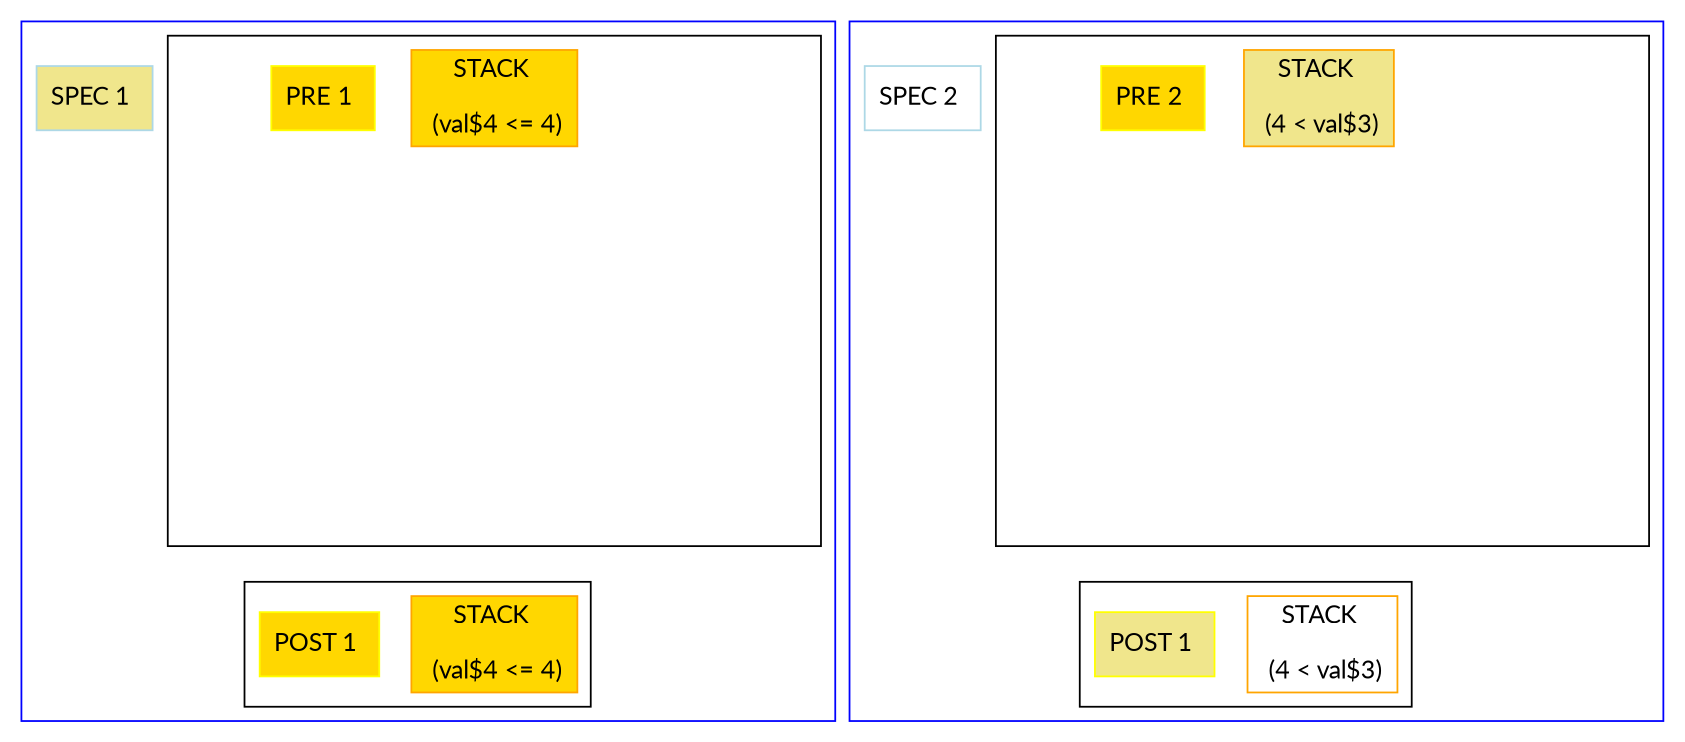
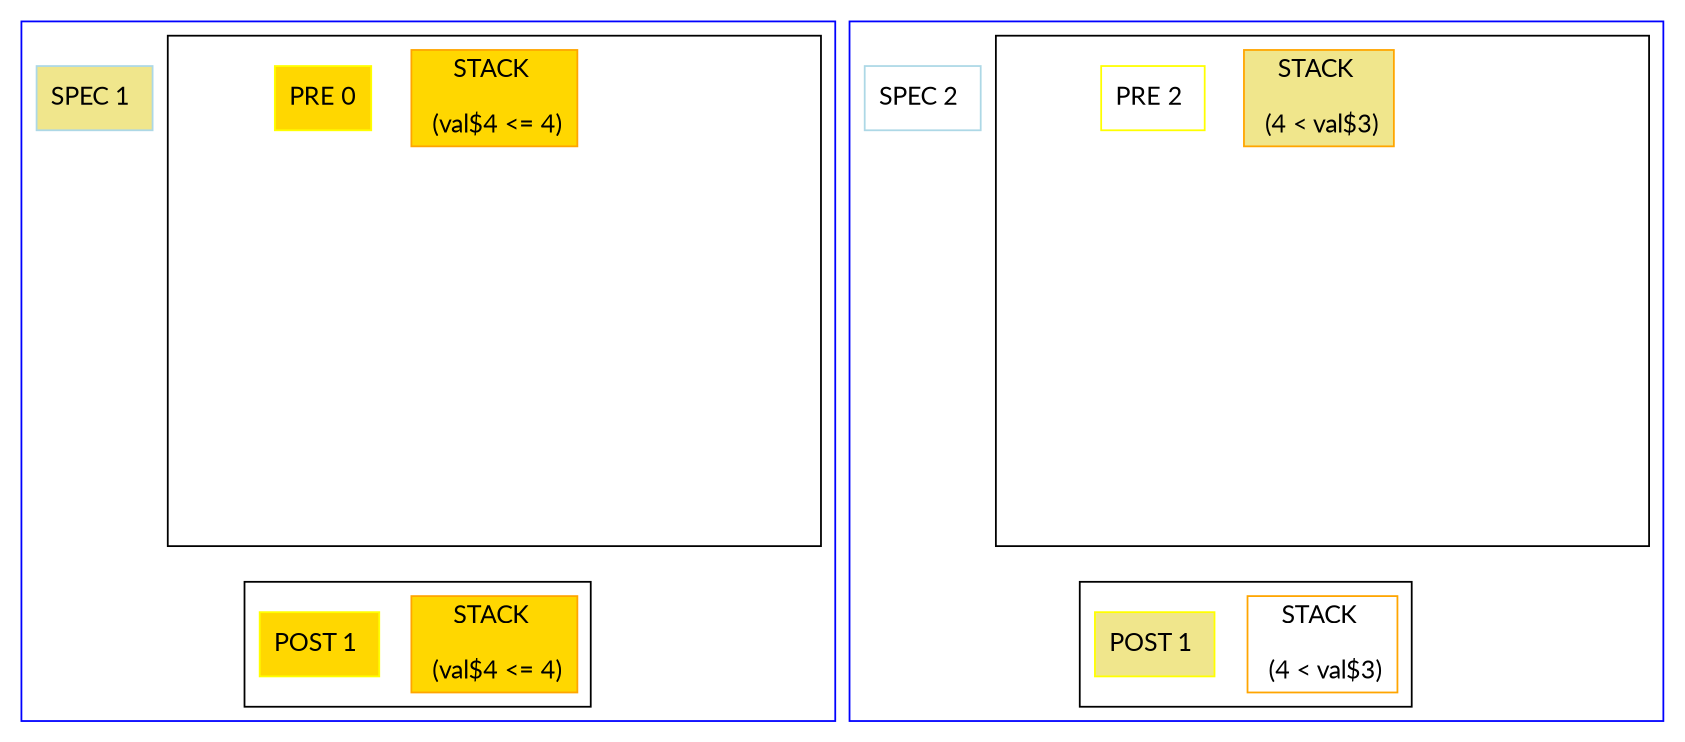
  digraph {
    compound=true
    fontname=Lato
    node [fontname=Lato shape=box style=invis]
    edge [fontname=Lato style=invis]
    n1 [color=orange fillcolor=gold label="STACK \n\n (val$4 <= 4)" style=filled]
    inv_11
    inv_12
    inv_13
    inv_14
    inv_111
    inv_1111
    inv_122
    inv_1222
    inv_133
    inv_1333
    inv_144
    inv_1444
-   n14 [color=yellow fillcolor=gold label="PRE 1 " style=filled]
+   n14 [color=yellow fillcolor=gold label="PRE 0" style=filled]
    n15 [color=orange fillcolor=gold label="STACK \n\n (val$4 <= 4)" style=filled]
    n16 [color=yellow fillcolor=gold label="POST 1 " style=filled]
    n17 [color=lightblue fillcolor=khaki label="SPEC 1 " style=filled]
    n18 [color=orange fillcolor=khaki label="STACK \n\n (4 < val$3)" style=filled]
    inv_21
    inv_22
    inv_23
    inv_24
    inv_211
    inv_2111
    inv_222
    inv_2222
    inv_233
    inv_2333
    inv_244
    inv_2444
-   n31 [color=yellow fillcolor=gold label="PRE 2 " style=filled]
+   n31 [color=yellow fillcolor=white label="PRE 2 " style=filled]
    n32 [color=orange fillcolor=white label="STACK \n\n (4 < val$3)" style=filled]
    n33 [color=yellow fillcolor=khaki label="POST 1 " style=filled]
    n34 [color=lightblue fillcolor=white label="SPEC 2 " style=filled]
    subgraph cluster_1 {
      color=blue
      n17
      subgraph cluster_2 {
        color=black
        n14
        subgraph sub_3 {
          color=black
          n1
          inv_11
          inv_12
          inv_13
          inv_14
          inv_111
          inv_1111
          inv_122
          inv_1222
          inv_133
          inv_1333
          inv_144
          inv_1444
        }
      }
      subgraph cluster_4 {
        color=black
        n16
        subgraph sub_5 {
          color=black
          n15
        }
      }
    }
    subgraph cluster_6 {
      color=blue
      n34
      subgraph cluster_7 {
        color=black
        n31
        subgraph sub_8 {
          color=black
          n18
          inv_21
          inv_22
          inv_23
          inv_24
          inv_211
          inv_2111
          inv_222
          inv_2222
          inv_233
          inv_2333
          inv_244
          inv_2444
        }
      }
      subgraph cluster_9 {
        color=black
        n33
        subgraph sub_10 {
          color=black
          n32
        }
      }
    }
    n1 -> inv_11
    n1 -> inv_12
    n1 -> inv_13
    n1 -> inv_14
    inv_11 -> inv_111
    inv_12 -> inv_122
    inv_13 -> inv_133
    inv_14 -> inv_144
    inv_111 -> inv_1111
    inv_1111 -> n15
    inv_122 -> inv_1222
    inv_1222 -> n15
    inv_133 -> inv_1333
    inv_1333 -> n15
    inv_144 -> inv_1444
    inv_1444 -> n15
    n18 -> inv_21
    n18 -> inv_22
    n18 -> inv_23
    n18 -> inv_24
    inv_21 -> inv_211
    inv_22 -> inv_222
    inv_23 -> inv_233
    inv_24 -> inv_244
    inv_211 -> inv_2111
    inv_2111 -> n32
    inv_222 -> inv_2222
    inv_2222 -> n32
    inv_233 -> inv_2333
    inv_2333 -> n32
    inv_244 -> inv_2444
    inv_2444 -> n32
  }
